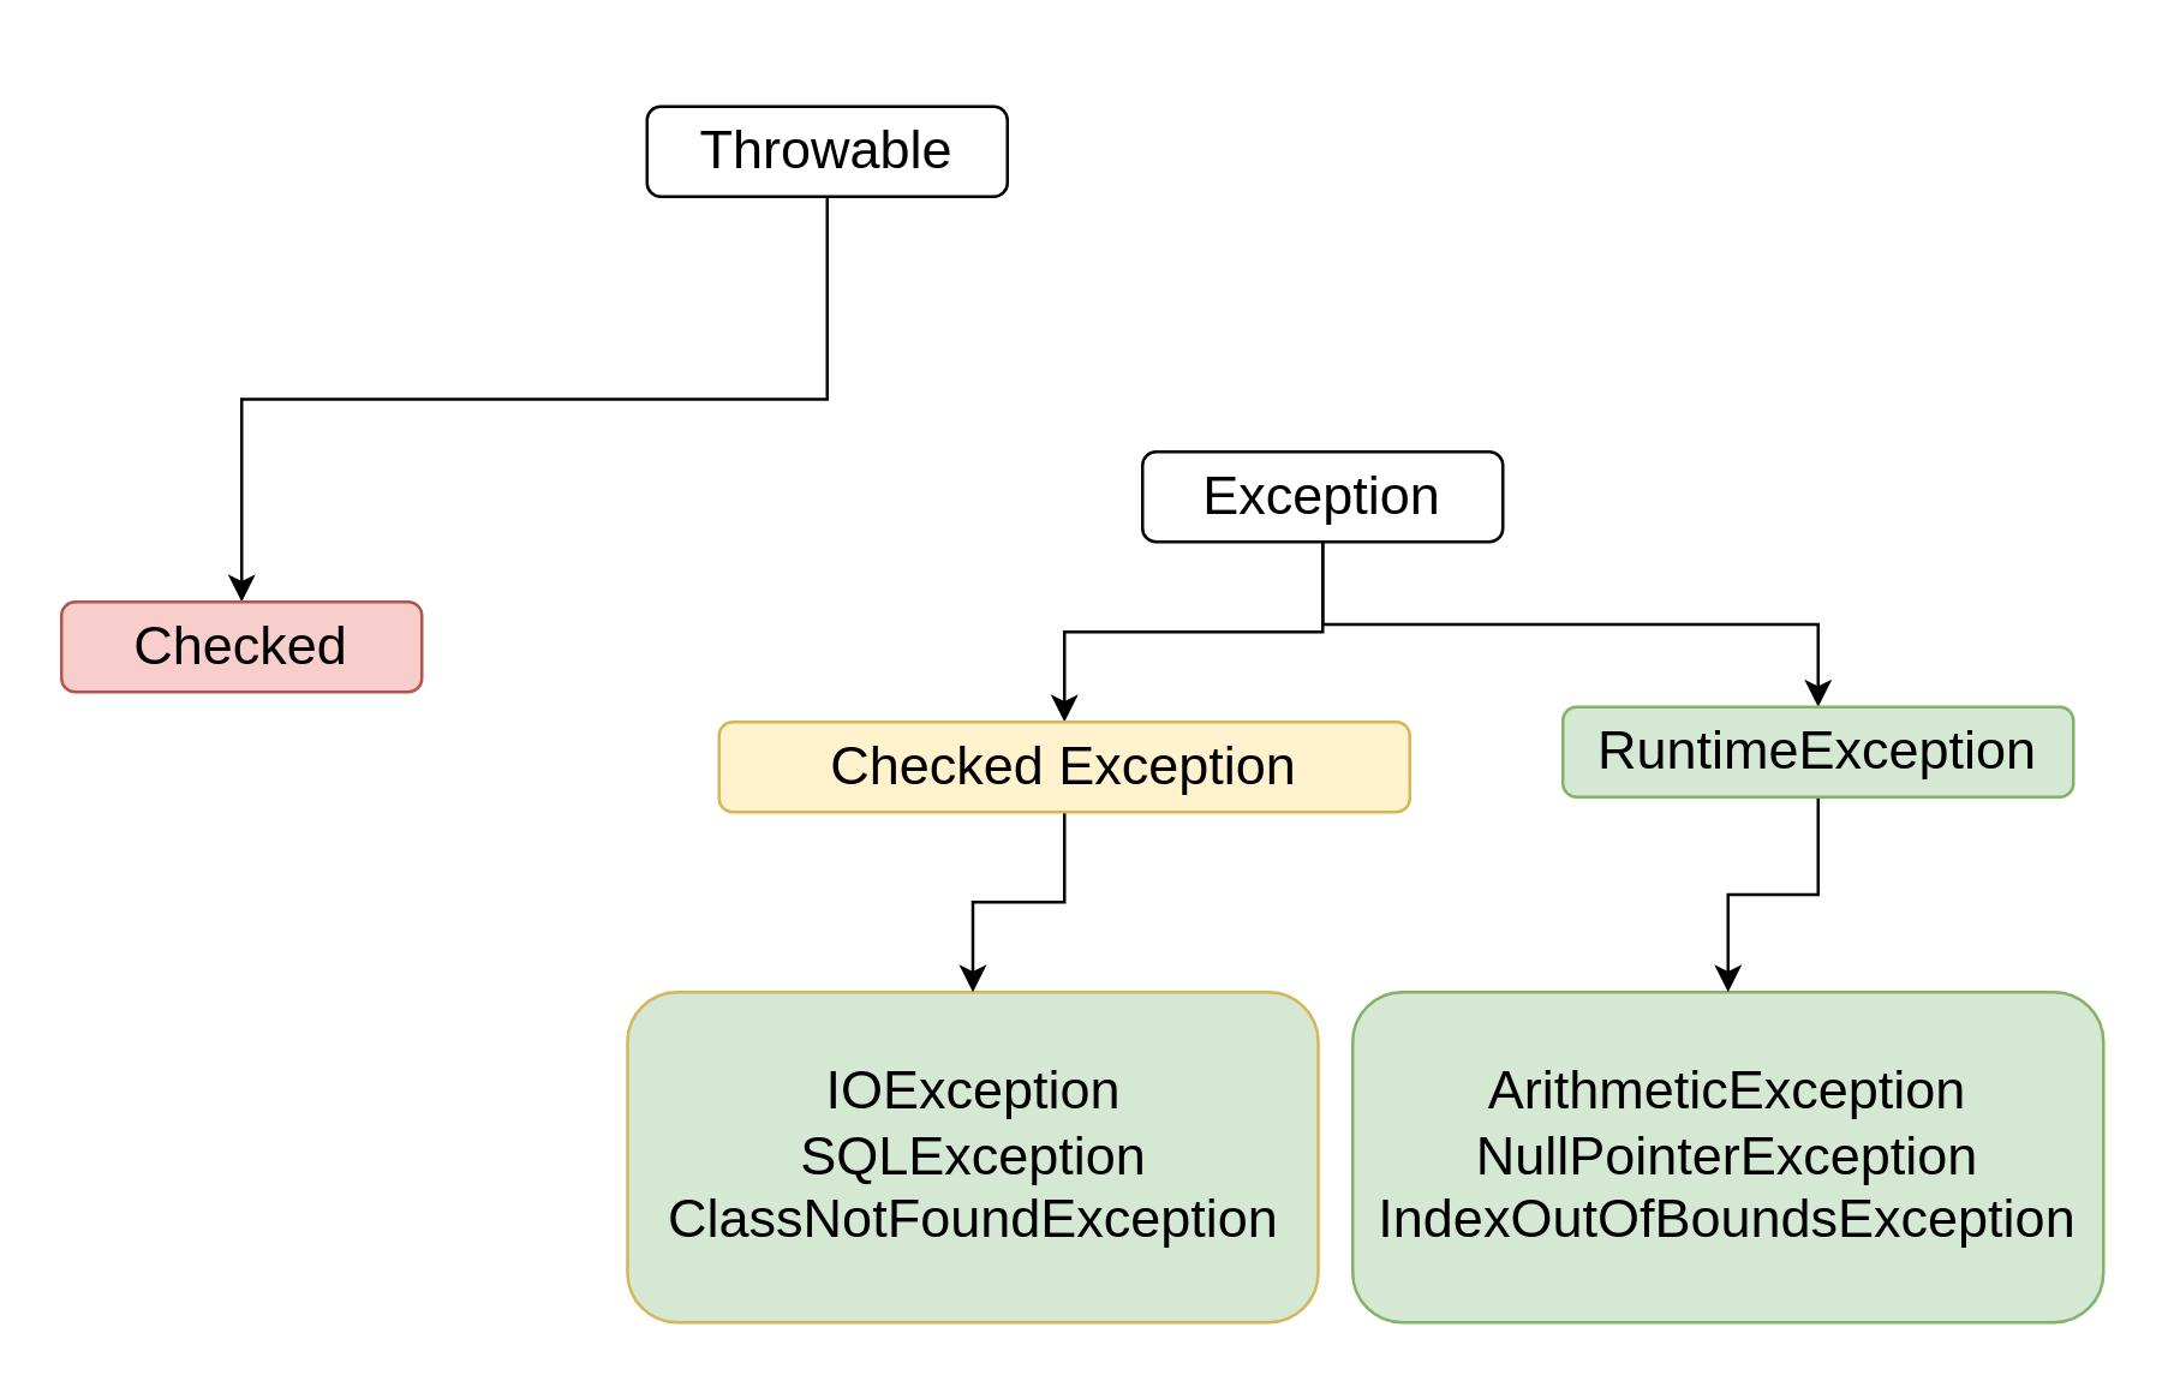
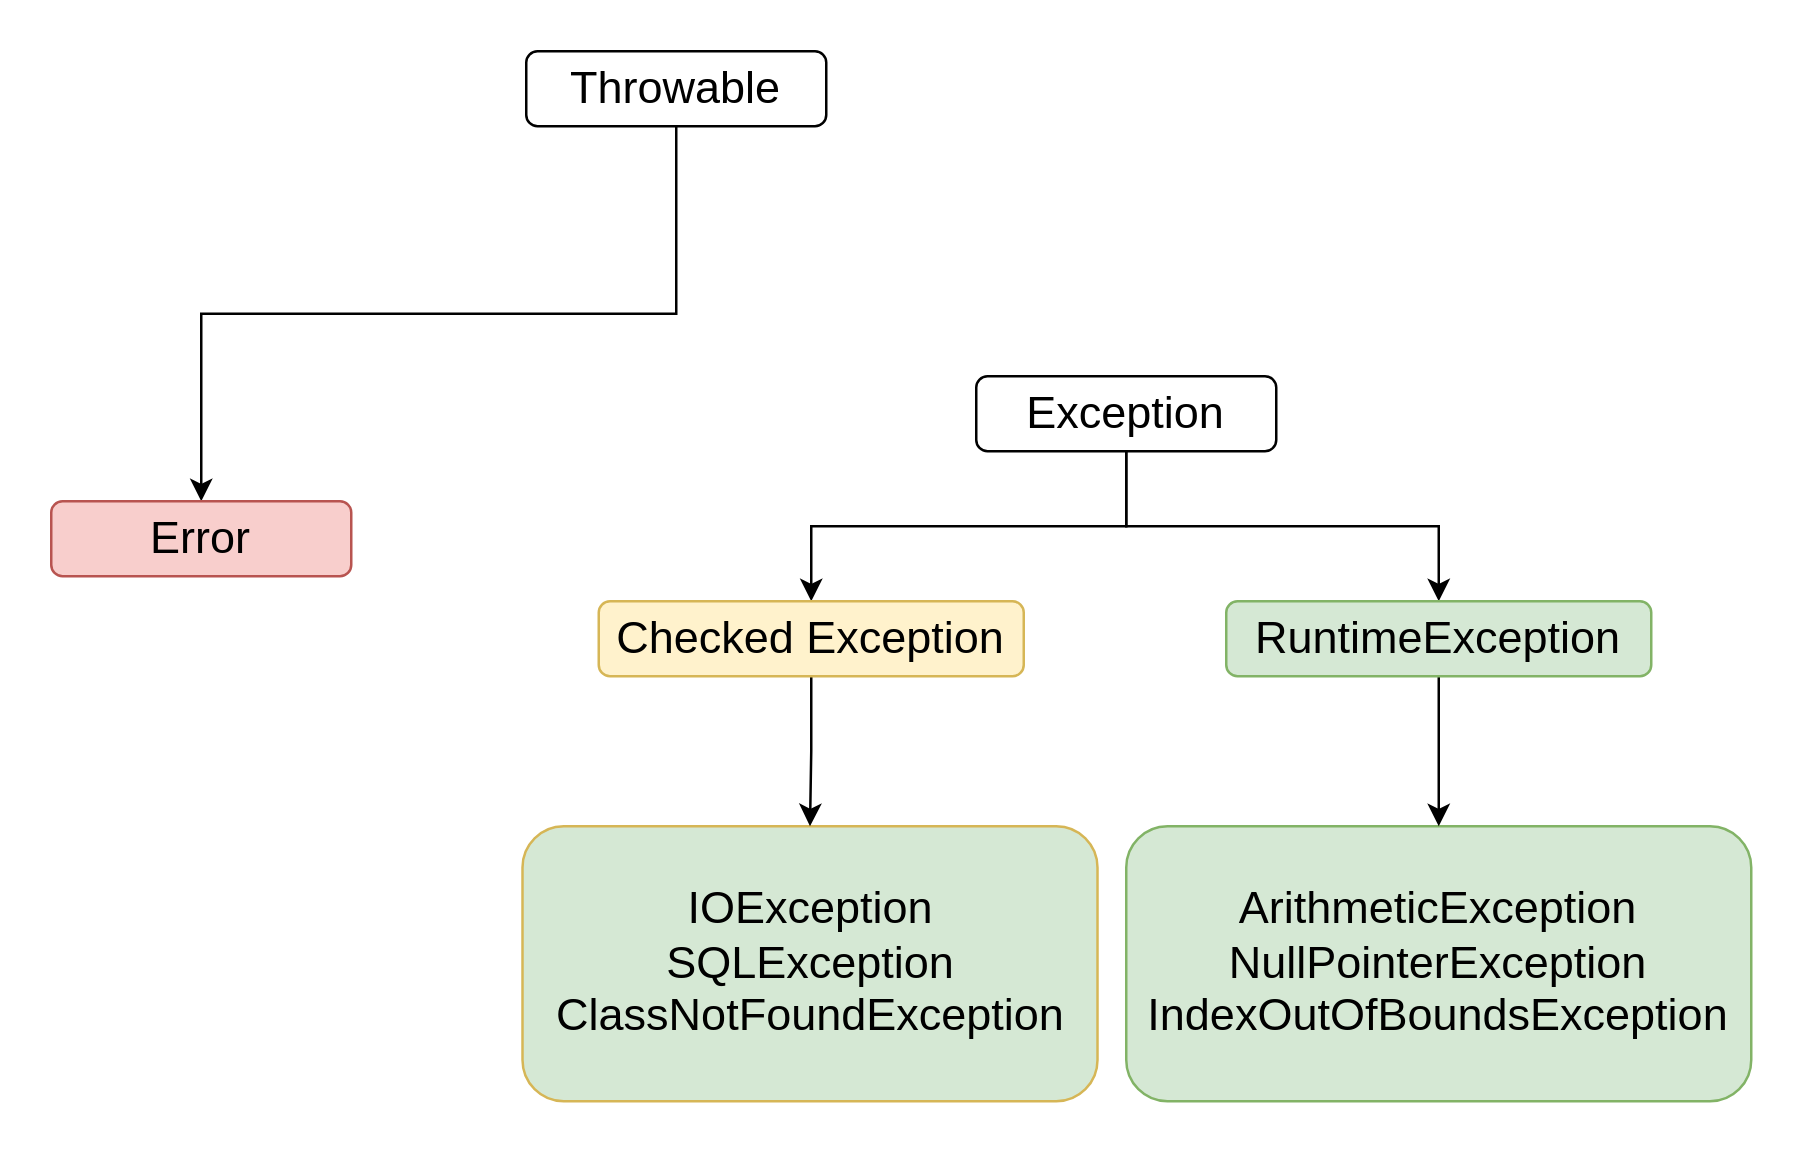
  <mxCell id="0" />
  <mxCell id="1" parent="0" />
  <mxCell id="2" style="edgeStyle=orthogonalEdgeStyle;rounded=0;orthogonalLoop=1;jettySize=auto;html=1;exitX=0.5;exitY=1;exitDx=0;exitDy=0;entryX=0.5;entryY=0;entryDx=0;entryDy=0;fontSize=18;" edge="1" parent="1" source="3" target="4"><mxGeometry relative="1" as="geometry" /></mxCell>
- <mxCell id="3" value="Throwable" style="rounded=1;whiteSpace=wrap;html=1;fontSize=18;" vertex="1" parent="1"><mxGeometry x="215" y="35" width="120" height="30" as="geometry" /></mxCell>
- <mxCell id="4" value="Checked" style="rounded=1;whiteSpace=wrap;html=1;fontSize=18;fillColor=#f8cecc;strokeColor=#b85450;" vertex="1" parent="1"><mxGeometry x="20" y="200" width="120" height="30" as="geometry" /></mxCell>
+ <mxCell id="3" value="Throwable" style="rounded=1;whiteSpace=wrap;html=1;fontSize=18;" vertex="1" parent="1"><mxGeometry x="210" y="20" width="120" height="30" as="geometry" /></mxCell>
+ <mxCell id="4" value="Error" style="rounded=1;whiteSpace=wrap;html=1;fontSize=18;fillColor=#f8cecc;strokeColor=#b85450;" vertex="1" parent="1"><mxGeometry x="20" y="200" width="120" height="30" as="geometry" /></mxCell>
  <mxCell id="5" style="edgeStyle=orthogonalEdgeStyle;rounded=0;orthogonalLoop=1;jettySize=auto;html=1;exitX=0.5;exitY=1;exitDx=0;exitDy=0;fontSize=18;" edge="1" parent="1" source="7" target="11"><mxGeometry relative="1" as="geometry" /></mxCell>
  <mxCell id="6" style="edgeStyle=orthogonalEdgeStyle;rounded=0;orthogonalLoop=1;jettySize=auto;html=1;exitX=0.5;exitY=1;exitDx=0;exitDy=0;entryX=0.5;entryY=0;entryDx=0;entryDy=0;fontSize=18;" edge="1" parent="1" source="7" target="13"><mxGeometry relative="1" as="geometry" /></mxCell>
- <mxCell id="7" value="Exception" style="rounded=1;whiteSpace=wrap;html=1;fontSize=18;" vertex="1" parent="1"><mxGeometry x="380" y="150" width="120" height="30" as="geometry" /></mxCell>
+ <mxCell id="7" value="Exception" style="rounded=1;whiteSpace=wrap;html=1;fontSize=18;" vertex="1" parent="1"><mxGeometry x="390" y="150" width="120" height="30" as="geometry" /></mxCell>
  <mxCell id="8" value="IOException&lt;br&gt;SQLException&lt;br&gt;ClassNotFoundException" style="rounded=1;whiteSpace=wrap;html=1;fontSize=18;fillColor=#d5e8d4;strokeColor=#d6b656;" vertex="1" parent="1"><mxGeometry x="208.5" y="330" width="230" height="110" as="geometry" /></mxCell>
  <mxCell id="9" value="ArithmeticException&lt;br&gt;NullPointerException&lt;br&gt;IndexOutOfBoundsException" style="rounded=1;whiteSpace=wrap;html=1;fontSize=18;fillColor=#d5e8d4;strokeColor=#82b366;" vertex="1" parent="1"><mxGeometry x="450" y="330" width="250" height="110" as="geometry" /></mxCell>
  <mxCell id="10" style="edgeStyle=orthogonalEdgeStyle;rounded=0;orthogonalLoop=1;jettySize=auto;html=1;exitX=0.5;exitY=1;exitDx=0;exitDy=0;fontSize=18;" edge="1" parent="1" source="11" target="8"><mxGeometry relative="1" as="geometry" /></mxCell>
- <mxCell id="11" value="Checked Exception" style="rounded=1;whiteSpace=wrap;html=1;fontSize=18;fillColor=#fff2cc;strokeColor=#d6b656;" vertex="1" parent="1"><mxGeometry x="239" y="240" width="230" height="30" as="geometry" /></mxCell>
+ <mxCell id="11" value="Checked Exception" style="rounded=1;whiteSpace=wrap;html=1;fontSize=18;fillColor=#fff2cc;strokeColor=#d6b656;" vertex="1" parent="1"><mxGeometry x="239" y="240" width="170" height="30" as="geometry" /></mxCell>
  <mxCell id="12" style="edgeStyle=orthogonalEdgeStyle;rounded=0;orthogonalLoop=1;jettySize=auto;html=1;exitX=0.5;exitY=1;exitDx=0;exitDy=0;entryX=0.5;entryY=0;entryDx=0;entryDy=0;fontSize=18;" edge="1" parent="1" source="13" target="9"><mxGeometry relative="1" as="geometry" /></mxCell>
- <mxCell id="13" value="RuntimeException" style="rounded=1;whiteSpace=wrap;html=1;fontSize=18;fillColor=#d5e8d4;strokeColor=#82b366;" vertex="1" parent="1"><mxGeometry x="520" y="235" width="170" height="30" as="geometry" /></mxCell>
+ <mxCell id="13" value="RuntimeException" style="rounded=1;whiteSpace=wrap;html=1;fontSize=18;fillColor=#d5e8d4;strokeColor=#82b366;" vertex="1" parent="1"><mxGeometry x="490" y="240" width="170" height="30" as="geometry" /></mxCell>
  <mxCell id="14" style="edgeStyle=orthogonalEdgeStyle;rounded=0;orthogonalLoop=1;jettySize=auto;html=1;exitX=0.5;exitY=1;exitDx=0;exitDy=0;fontSize=18;" edge="1" parent="1" source="13" target="13"><mxGeometry relative="1" as="geometry" /></mxCell>
  <mxCell id="15" style="edgeStyle=orthogonalEdgeStyle;rounded=0;orthogonalLoop=1;jettySize=auto;html=1;exitX=0.5;exitY=1;exitDx=0;exitDy=0;fontSize=18;" edge="1" parent="1" source="8" target="8"><mxGeometry relative="1" as="geometry" /></mxCell>
